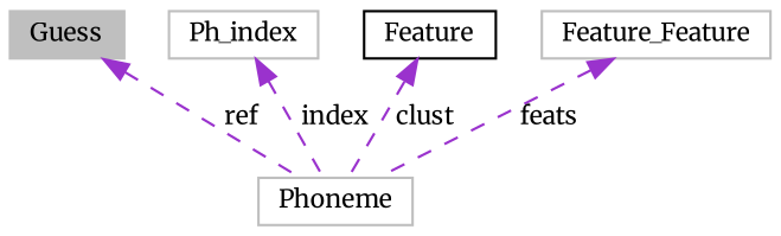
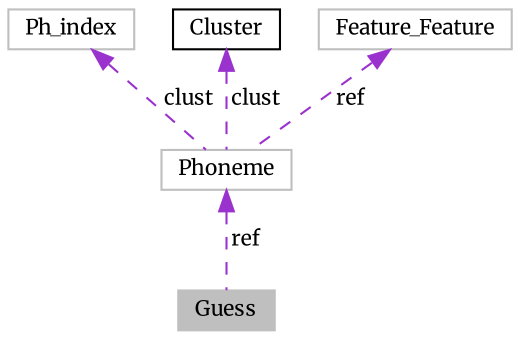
  digraph {
    fontname=Merriweather
    node [color=grey75 fillcolor=white fontname=Merriweather fontsize=10 shape=record style=filled]
    edge [color=darkorchid3 dir=back fontname=Merriweather fontsize=10 labelfontname=Helvetica labelfontsize=10 style=dashed]
    n1 [fillcolor=grey75 fontcolor=black height=0.2 label=Guess width=0.4]
    n2 [height=0.2 label=Phoneme width=0.4]
    n3 [height=0.2 label=Ph_index width=0.4]
-   n4 [color=black height=0.2 label=Feature width=0.4]
+   n4 [color=black height=0.2 label=Cluster width=0.4]
    n5 [height=0.2 label=Feature_Feature width=0.4]
-   n1 -> n2 [label=" ref"]
-   n3 -> n2 [label=" index"]
+   n2 -> n1 [label=" ref"]
+   n3 -> n2 [label=" clust"]
    n4 -> n2 [label=" clust"]
-   n5 -> n2 [label=" feats"]
+   n5 -> n2 [label=" ref"]
  }
